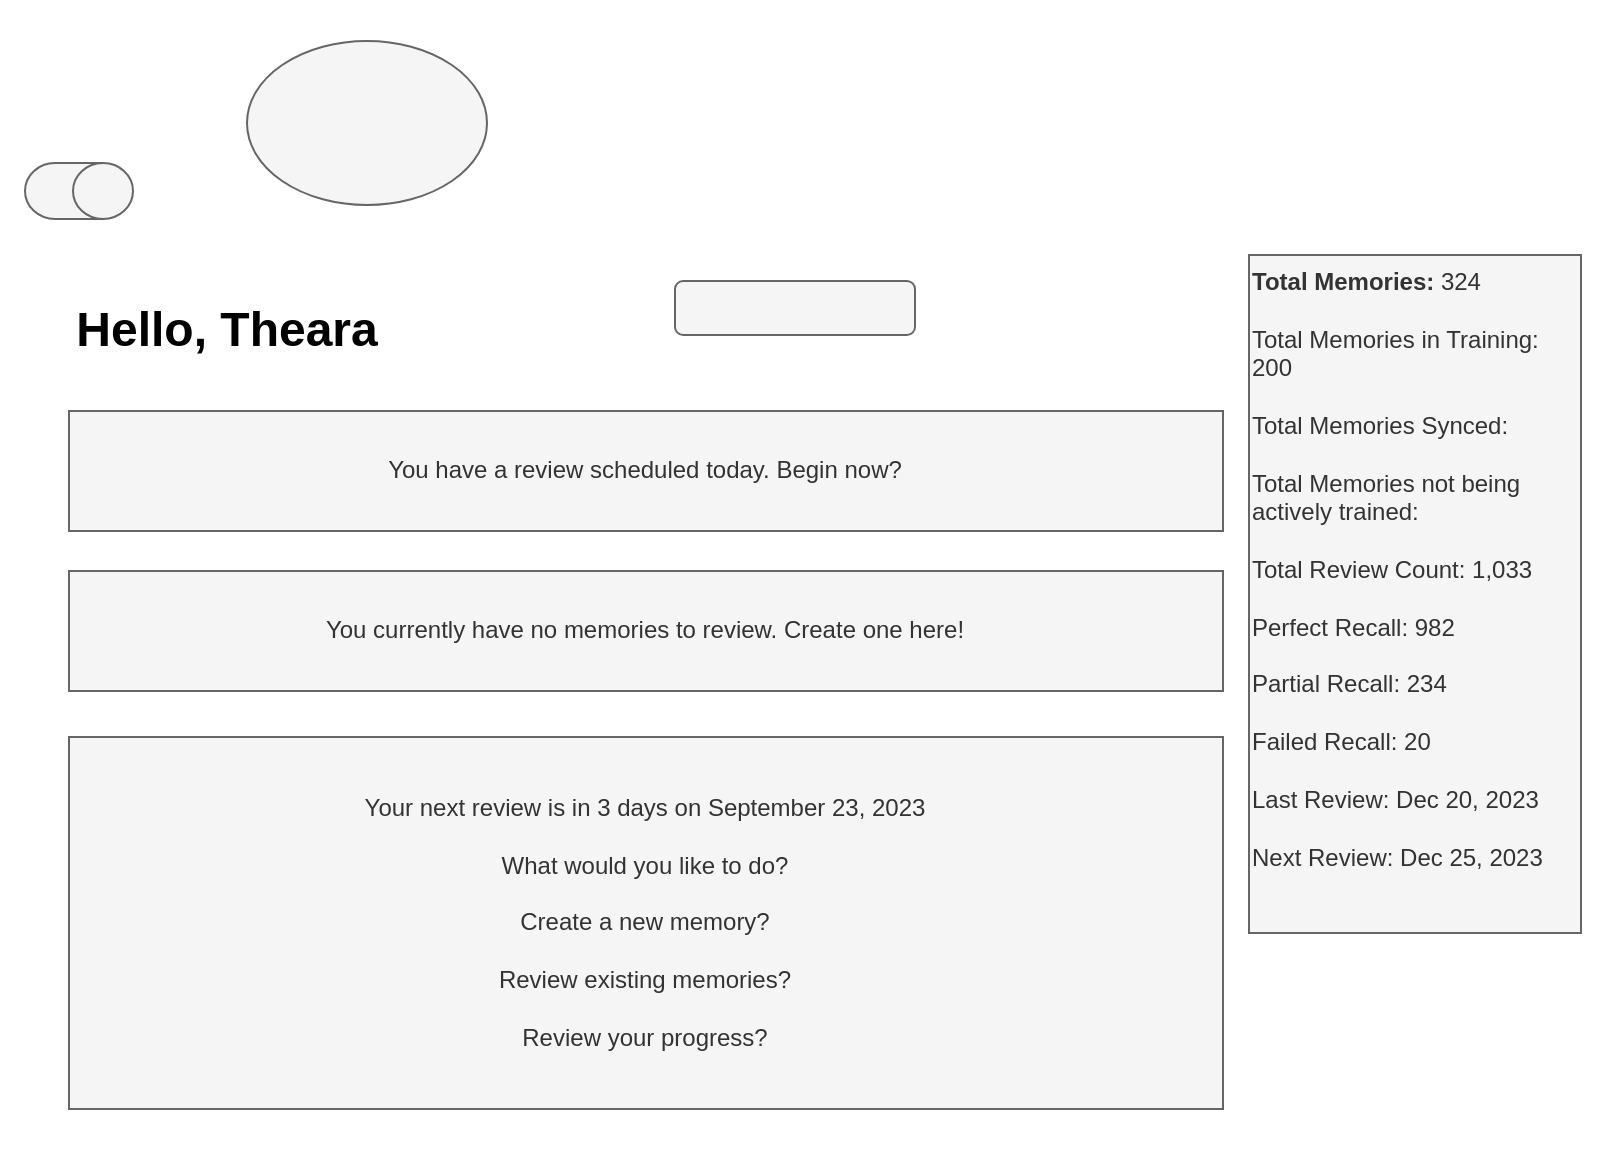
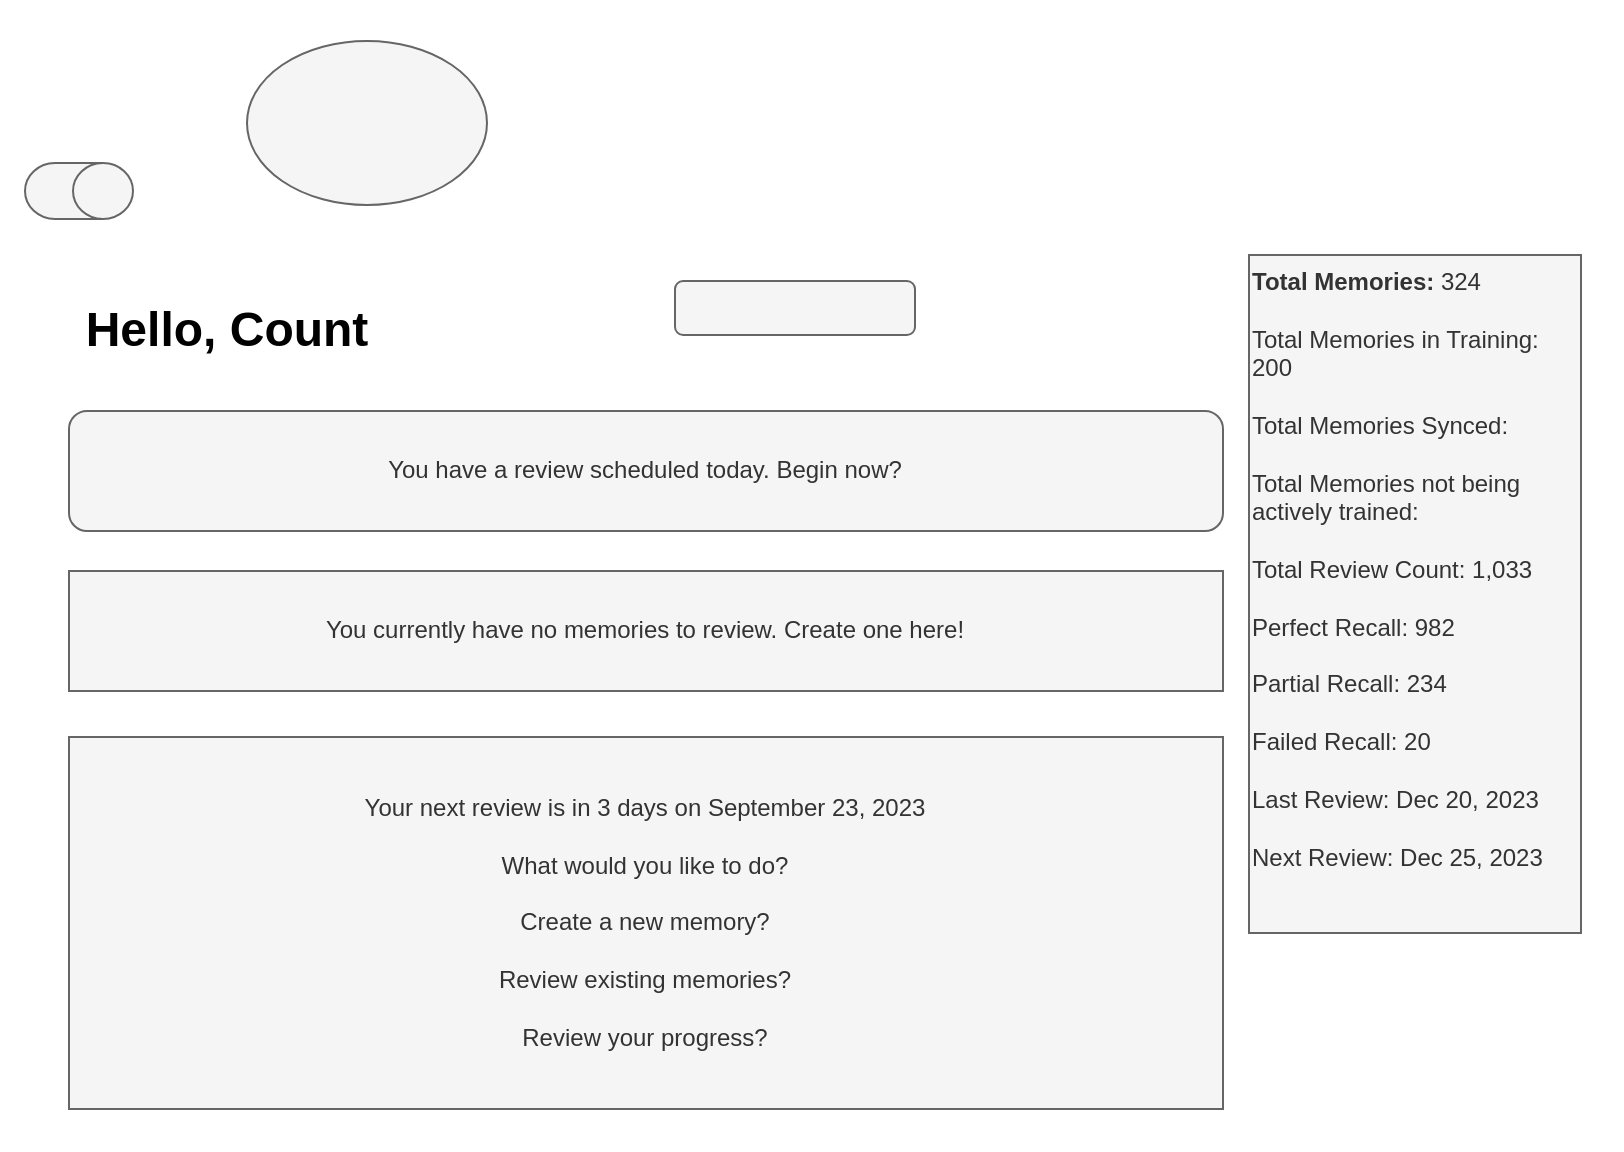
  <mxCell id="0" />
  <mxCell id="1" parent="0" />
  <mxCell id="2" value="&lt;b&gt;Total Memories:&lt;/b&gt; 324&lt;br&gt;&lt;br&gt;Total Memories in Training: 200&lt;br&gt;&lt;br&gt;Total Memories Synced:&lt;br&gt;&lt;br&gt;Total Memories not being actively trained:&lt;br&gt;&lt;br&gt;Total Review Count: 1,033&lt;br&gt;&lt;br&gt;Perfect Recall: 982&lt;br&gt;&lt;br&gt;Partial Recall: 234&lt;br&gt;&lt;br&gt;Failed Recall: 20&lt;br&gt;&lt;br&gt;Last Review: Dec 20, 2023&lt;br&gt;&lt;br&gt;Next Review: Dec 25, 2023" style="rounded=0;whiteSpace=wrap;html=1;fillColor=#f5f5f5;fontColor=#333333;strokeColor=#666666;verticalAlign=top;align=left;" parent="1" vertex="1"><mxGeometry x="624" y="127" width="166" height="339" as="geometry" /></mxCell>
  <mxCell id="3" value="" style="rounded=1;whiteSpace=wrap;html=1;fillColor=#f5f5f5;fontColor=#333333;strokeColor=#666666;glass=0;shadow=0;" parent="1" vertex="1"><mxGeometry x="337" y="140" width="120" height="27" as="geometry" /></mxCell>
- <mxCell id="4" value="You have a review scheduled today. Begin now?" style="rounded=0;whiteSpace=wrap;html=1;fillColor=#f5f5f5;fontColor=#333333;strokeColor=#666666;" parent="1" vertex="1"><mxGeometry x="34" y="205" width="577" height="60" as="geometry" /></mxCell>
+ <mxCell id="4" value="You have a review scheduled today. Begin now?" style="whiteSpace=wrap;html=1;fillColor=#f5f5f5;fontColor=#333333;strokeColor=#666666;rounded=1;" parent="1" vertex="1"><mxGeometry x="34" y="205" width="577" height="60" as="geometry" /></mxCell>
  <mxCell id="5" value="" style="shape=cylinder3;whiteSpace=wrap;html=1;boundedLbl=1;backgroundOutline=1;size=15;shadow=0;glass=0;rotation=90;fillColor=#f5f5f5;fontColor=#333333;strokeColor=#666666;" parent="1" vertex="1"><mxGeometry x="25" y="68" width="28" height="54" as="geometry" /></mxCell>
  <mxCell id="6" value="" style="ellipse;whiteSpace=wrap;html=1;shadow=0;glass=0;sketch=0;fillColor=#f5f5f5;fontColor=#333333;strokeColor=#666666;" parent="1" vertex="1"><mxGeometry x="123" y="20" width="120" height="82" as="geometry" /></mxCell>
- <mxCell id="7" value="Hello, Theara" style="text;strokeColor=none;fillColor=none;html=1;fontSize=24;fontStyle=1;verticalAlign=middle;align=center;shadow=0;glass=0;sketch=0;fontColor=#000000;" parent="1" vertex="1"><mxGeometry x="20" y="145" width="186" height="40" as="geometry" /></mxCell>
+ <mxCell id="7" value="Hello, Count" style="text;strokeColor=none;fillColor=none;html=1;fontSize=24;fontStyle=1;verticalAlign=middle;align=center;shadow=0;glass=0;sketch=0;fontColor=#000000;" parent="1" vertex="1"><mxGeometry x="20" y="145" width="186" height="40" as="geometry" /></mxCell>
  <mxCell id="8" value="You currently have no memories to review. Create one here!" style="rounded=0;whiteSpace=wrap;html=1;fillColor=#f5f5f5;fontColor=#333333;strokeColor=#666666;" parent="1" vertex="1"><mxGeometry x="34" y="285" width="577" height="60" as="geometry" /></mxCell>
  <mxCell id="9" value="Your next review is in 3 days on September 23, 2023&lt;br&gt;&lt;br&gt;What would you like to do?&lt;br&gt;&lt;br&gt;Create a new memory?&lt;br&gt;&lt;br&gt;Review existing memories?&lt;br&gt;&lt;br&gt;Review your progress?" style="rounded=0;whiteSpace=wrap;html=1;fillColor=#f5f5f5;fontColor=#333333;strokeColor=#666666;" parent="1" vertex="1"><mxGeometry x="34" y="368" width="577" height="186" as="geometry" /></mxCell>
